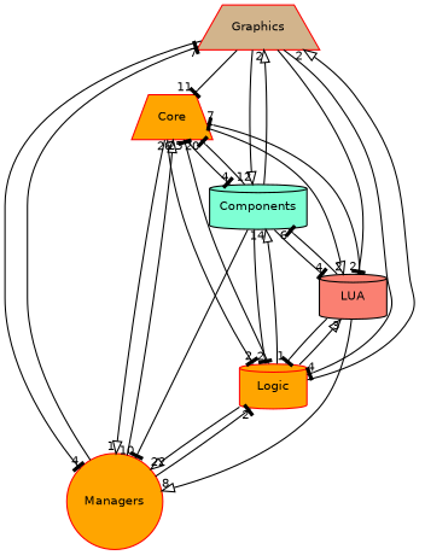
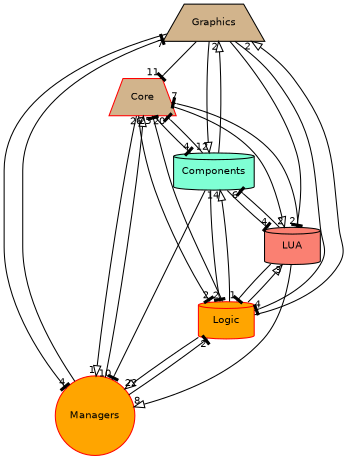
  digraph {
    compound=true
    node [fillcolor=tan fontname=Helvetica fontsize=10 shape=cylinder style=filled]
    edge [arrowhead=tee headlabel=2 labeldistance=1.5 labelfontname=Helvetica labelfontsize=10]
-   n1 [label=Graphics pencolor=black shape=trapezium color=red]
-   n2 [color=red fillcolor=orange label=Core shape=trapezium]
+   n1 [label=Graphics pencolor=black shape=trapezium]
+   n2 [color=red label=Core shape=trapezium]
    n3 [fillcolor=aquamarine label=Components]
    n4 [color=red fillcolor=orange label=Managers shape=circle]
    n5 [color=red fillcolor=orange label=Logic]
    n6 [fillcolor=salmon label=LUA]
    n1 -> n2 [headlabel=11]
    n1 -> n3 [arrowhead=onormal headlabel=12]
    n1 -> n4 [headlabel=4]
    n1 -> n5 [headlabel=4]
    n1 -> n6
    n2 -> n3 [headlabel=4]
    n2 -> n4 [arrowhead=onormal headlabel=1]
    n2 -> n5
    n2 -> n6 [arrowhead=onormal]
    n3 -> n1 [arrowhead=onormal]
    n3 -> n2 [headlabel=20]
    n3 -> n4 [headlabel=10]
    n3 -> n5
    n3 -> n6 [headlabel=4]
    n4 -> n1 [headlabel=7]
    n4 -> n2 [arrowhead=onormal headlabel=26]
    n4 -> n5
    n5 -> n1 [arrowhead=onormal]
    n5 -> n2 [headlabel=25]
    n5 -> n3 [arrowhead=onormal headlabel=14]
    n5 -> n4 [arrowhead=onormal headlabel=22]
    n5 -> n6 [arrowhead=onormal headlabel=3]
    n6 -> n2 [headlabel=7]
    n6 -> n3 [headlabel=6]
    n6 -> n4 [arrowhead=onormal headlabel=8]
    n6 -> n5 [headlabel=1]
  }
